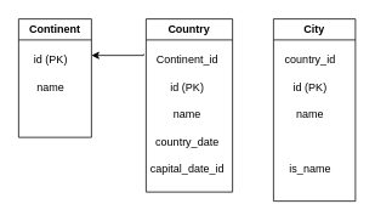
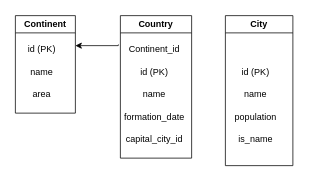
  <mxCell id="0" />
  <mxCell id="1" parent="0" />
  <mxCell id="2" value="Continent" style="swimlane;whiteSpace=wrap;html=1;" vertex="1" parent="1"><mxGeometry x="20" y="20" width="80" height="130" as="geometry" /></mxCell>
  <mxCell id="3" value="id (PK)" style="text;html=1;align=center;verticalAlign=middle;resizable=0;points=[];autosize=1;strokeColor=none;fillColor=none;" vertex="1" parent="2"><mxGeometry x="5" y="30" width="60" height="30" as="geometry" /></mxCell>
  <mxCell id="4" value="name" style="text;html=1;align=center;verticalAlign=middle;resizable=0;points=[];autosize=1;strokeColor=none;fillColor=none;" vertex="1" parent="2"><mxGeometry x="10" y="60" width="50" height="30" as="geometry" /></mxCell>
+ <mxCell id="5" value="area" style="text;html=1;align=center;verticalAlign=middle;resizable=0;points=[];autosize=1;strokeColor=none;fillColor=none;" vertex="1" parent="2"><mxGeometry x="10" y="90" width="50" height="30" as="geometry" /></mxCell>
  <mxCell id="6" style="edgeStyle=orthogonalEdgeStyle;rounded=0;orthogonalLoop=1;jettySize=auto;html=1;exitX=-0.022;exitY=0.3;exitDx=0;exitDy=0;exitPerimeter=0;" edge="1" parent="1" source="8"><mxGeometry relative="1" as="geometry"><mxPoint x="100" y="60" as="targetPoint" /><Array as="points"><mxPoint x="157" y="59" /><mxPoint x="157" y="60" /></Array></mxGeometry></mxCell>
  <mxCell id="7" value="Country" style="swimlane;whiteSpace=wrap;html=1;" vertex="1" parent="1"><mxGeometry x="160" y="20" width="95" height="190" as="geometry" /></mxCell>
  <mxCell id="8" value="Continent_id" style="text;html=1;align=center;verticalAlign=middle;resizable=0;points=[];autosize=1;strokeColor=none;fillColor=none;" vertex="1" parent="7"><mxGeometry y="30" width="90" height="30" as="geometry" /></mxCell>
  <mxCell id="9" value="id (PK)" style="text;html=1;align=center;verticalAlign=middle;resizable=0;points=[];autosize=1;strokeColor=none;fillColor=none;" vertex="1" parent="7"><mxGeometry x="15" y="60" width="60" height="30" as="geometry" /></mxCell>
  <mxCell id="10" value="name" style="text;html=1;align=center;verticalAlign=middle;resizable=0;points=[];autosize=1;strokeColor=none;fillColor=none;" vertex="1" parent="7"><mxGeometry x="20" y="90" width="50" height="30" as="geometry" /></mxCell>
- <mxCell id="11" value="country_date" style="text;html=1;align=center;verticalAlign=middle;resizable=0;points=[];autosize=1;strokeColor=none;fillColor=none;" vertex="1" parent="7"><mxGeometry x="-5" y="120" width="100" height="30" as="geometry" /></mxCell>
- <mxCell id="12" value="capital_date_id" style="text;html=1;align=center;verticalAlign=middle;resizable=0;points=[];autosize=1;strokeColor=none;fillColor=none;" vertex="1" parent="7"><mxGeometry x="-5" y="150" width="100" height="30" as="geometry" /></mxCell>
+ <mxCell id="11" value="formation_date" style="text;html=1;align=center;verticalAlign=middle;resizable=0;points=[];autosize=1;strokeColor=none;fillColor=none;" vertex="1" parent="7"><mxGeometry x="-5" y="120" width="100" height="30" as="geometry" /></mxCell>
+ <mxCell id="12" value="capital_city_id" style="text;html=1;align=center;verticalAlign=middle;resizable=0;points=[];autosize=1;strokeColor=none;fillColor=none;" vertex="1" parent="7"><mxGeometry x="-5" y="150" width="100" height="30" as="geometry" /></mxCell>
  <mxCell id="13" value="City" style="swimlane;whiteSpace=wrap;html=1;" vertex="1" parent="1"><mxGeometry x="300" y="20" width="90" height="200" as="geometry" /></mxCell>
- <mxCell id="14" value="country_id" style="text;html=1;align=center;verticalAlign=middle;resizable=0;points=[];autosize=1;strokeColor=none;fillColor=none;" vertex="1" parent="13"><mxGeometry y="30" width="80" height="30" as="geometry" /></mxCell>
  <mxCell id="15" value="id (PK)" style="text;html=1;align=center;verticalAlign=middle;resizable=0;points=[];autosize=1;strokeColor=none;fillColor=none;" vertex="1" parent="13"><mxGeometry x="10" y="60" width="60" height="30" as="geometry" /></mxCell>
  <mxCell id="16" value="name" style="text;html=1;align=center;verticalAlign=middle;resizable=0;points=[];autosize=1;strokeColor=none;fillColor=none;" vertex="1" parent="13"><mxGeometry x="15" y="90" width="50" height="30" as="geometry" /></mxCell>
+ <mxCell id="17" value="population" style="text;html=1;align=center;verticalAlign=middle;resizable=0;points=[];autosize=1;strokeColor=none;fillColor=none;" vertex="1" parent="13"><mxGeometry y="120" width="80" height="30" as="geometry" /></mxCell>
  <mxCell id="18" value="is_name" style="text;html=1;align=center;verticalAlign=middle;resizable=0;points=[];autosize=1;strokeColor=none;fillColor=none;" vertex="1" parent="13"><mxGeometry x="5" y="150" width="70" height="30" as="geometry" /></mxCell>
